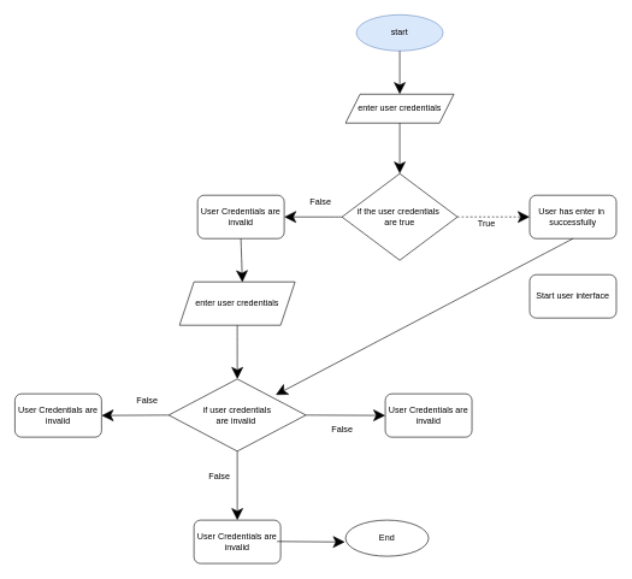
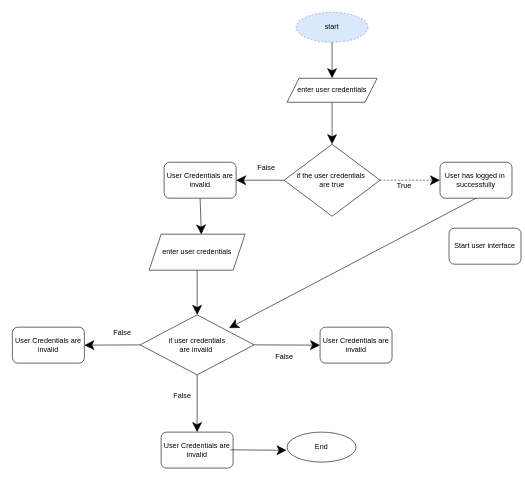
  <mxCell id="0" />
  <mxCell id="1" parent="0" />
- <mxCell id="2" value="start" style="ellipse;whiteSpace=wrap;html=1;hachureGap=4;fillColor=#dae8fc;strokeColor=#6c8ebf;" vertex="1" parent="1"><mxGeometry x="493" y="20" width="120" height="50" as="geometry" /></mxCell>
+ <mxCell id="2" value="start" style="ellipse;whiteSpace=wrap;html=1;hachureGap=4;fillColor=#dae8fc;strokeColor=#6c8ebf;dashed=1;" vertex="1" parent="1"><mxGeometry x="493" y="20" width="120" height="50" as="geometry" /></mxCell>
  <mxCell id="3" value="if the user credentials&amp;nbsp;&lt;br&gt;are true" style="rhombus;whiteSpace=wrap;html=1;hachureGap=4;" vertex="1" parent="1"><mxGeometry x="473" y="240" width="160" height="120" as="geometry" /></mxCell>
  <mxCell id="4" value="&lt;span style=&quot;&quot;&gt;enter user credentials&lt;/span&gt;" style="shape=parallelogram;perimeter=parallelogramPerimeter;whiteSpace=wrap;html=1;fixedSize=1;hachureGap=4;" vertex="1" parent="1"><mxGeometry x="478" y="130" width="150" height="40" as="geometry" /></mxCell>
  <mxCell id="5" value="True" style="text;html=1;align=center;verticalAlign=middle;resizable=0;points=[];autosize=1;strokeColor=none;fillColor=none;hachureGap=4;" vertex="1" parent="1"><mxGeometry x="653" y="300" width="40" height="20" as="geometry" /></mxCell>
  <mxCell id="6" value="" style="endArrow=classic;html=1;rounded=0;startSize=14;endSize=14;sourcePerimeterSpacing=8;targetPerimeterSpacing=8;curved=1;exitX=0.5;exitY=1;exitDx=0;exitDy=0;entryX=0.5;entryY=0;entryDx=0;entryDy=0;" edge="1" parent="1" source="4" target="3"><mxGeometry width="50" height="50" relative="1" as="geometry"><mxPoint x="333" y="260" as="sourcePoint" /><mxPoint x="558" y="270" as="targetPoint" /></mxGeometry></mxCell>
  <mxCell id="7" value="" style="endArrow=classic;html=1;rounded=0;startSize=14;endSize=14;sourcePerimeterSpacing=8;targetPerimeterSpacing=8;curved=1;exitX=1;exitY=0.5;exitDx=0;exitDy=0;entryX=0;entryY=0.5;entryDx=0;entryDy=0;dashed=1;" edge="1" parent="1" source="3" target="8"><mxGeometry width="50" height="50" relative="1" as="geometry"><mxPoint x="573" y="260" as="sourcePoint" /><mxPoint x="723" y="330" as="targetPoint" /></mxGeometry></mxCell>
- <mxCell id="8" value="User has enter in&amp;nbsp;&lt;br&gt;successfully" style="rounded=1;whiteSpace=wrap;html=1;hachureGap=4;" vertex="1" parent="1"><mxGeometry x="733" y="270" width="120" height="60" as="geometry" /></mxCell>
+ <mxCell id="8" value="User has logged in&amp;nbsp;&lt;br&gt;successfully" style="rounded=1;whiteSpace=wrap;html=1;hachureGap=4;" vertex="1" parent="1"><mxGeometry x="733" y="270" width="120" height="60" as="geometry" /></mxCell>
  <mxCell id="9" value="False" style="text;html=1;align=center;verticalAlign=middle;resizable=0;points=[];autosize=1;strokeColor=none;fillColor=none;hachureGap=4;" vertex="1" parent="1"><mxGeometry x="423" y="270" width="40" height="20" as="geometry" /></mxCell>
  <mxCell id="10" value="User Credentials are&lt;br&gt;invalid" style="rounded=1;whiteSpace=wrap;html=1;hachureGap=4;" vertex="1" parent="1"><mxGeometry x="273" y="270" width="120" height="60" as="geometry" /></mxCell>
  <mxCell id="11" value="" style="endArrow=classic;html=1;rounded=0;startSize=14;endSize=14;sourcePerimeterSpacing=8;targetPerimeterSpacing=8;curved=1;exitX=0;exitY=0.5;exitDx=0;exitDy=0;entryX=1;entryY=0.5;entryDx=0;entryDy=0;" edge="1" parent="1" source="3" target="10"><mxGeometry width="50" height="50" relative="1" as="geometry"><mxPoint x="413" y="250" as="sourcePoint" /><mxPoint x="463" y="200" as="targetPoint" /></mxGeometry></mxCell>
- <mxCell id="12" value="Start user interface" style="rounded=1;whiteSpace=wrap;html=1;hachureGap=4;" vertex="1" parent="1"><mxGeometry x="733" y="380" width="120" height="60" as="geometry" /></mxCell>
+ <mxCell id="12" value="Start user interface" style="rounded=1;whiteSpace=wrap;html=1;hachureGap=4;" vertex="1" parent="1"><mxGeometry x="748" y="380" width="120" height="60" as="geometry" /></mxCell>
  <mxCell id="13" value="" style="endArrow=classic;html=1;rounded=0;startSize=14;endSize=14;sourcePerimeterSpacing=8;targetPerimeterSpacing=8;curved=1;exitX=0.5;exitY=1;exitDx=0;exitDy=0;" edge="1" parent="1" source="8" target="16"><mxGeometry width="50" height="50" relative="1" as="geometry"><mxPoint x="1013" y="310" as="sourcePoint" /><mxPoint x="1063" y="260" as="targetPoint" /></mxGeometry></mxCell>
  <mxCell id="14" value="&lt;span style=&quot;&quot;&gt;enter user credentials&lt;/span&gt;" style="shape=parallelogram;perimeter=parallelogramPerimeter;whiteSpace=wrap;html=1;fixedSize=1;hachureGap=4;" vertex="1" parent="1"><mxGeometry x="248" y="390" width="160" height="60" as="geometry" /></mxCell>
  <mxCell id="15" value="" style="endArrow=classic;html=1;rounded=0;startSize=14;endSize=14;sourcePerimeterSpacing=8;targetPerimeterSpacing=8;curved=1;exitX=0.5;exitY=1;exitDx=0;exitDy=0;entryX=0.544;entryY=0.008;entryDx=0;entryDy=0;entryPerimeter=0;" edge="1" parent="1" source="10" target="14"><mxGeometry width="50" height="50" relative="1" as="geometry"><mxPoint x="753" y="310" as="sourcePoint" /><mxPoint x="313" y="400" as="targetPoint" /></mxGeometry></mxCell>
  <mxCell id="16" value="if user credentials &lt;br&gt;are&amp;nbsp;invalid&amp;nbsp;" style="rhombus;whiteSpace=wrap;html=1;hachureGap=4;" vertex="1" parent="1"><mxGeometry x="233" y="524.5" width="190" height="100" as="geometry" /></mxCell>
  <mxCell id="17" value="" style="endArrow=classic;html=1;rounded=0;startSize=14;endSize=14;sourcePerimeterSpacing=8;targetPerimeterSpacing=8;curved=1;exitX=0;exitY=0.5;exitDx=0;exitDy=0;entryX=1;entryY=0.5;entryDx=0;entryDy=0;" edge="1" parent="1" source="16" target="19"><mxGeometry width="50" height="50" relative="1" as="geometry"><mxPoint x="238" y="480" as="sourcePoint" /><mxPoint x="188" y="610" as="targetPoint" /></mxGeometry></mxCell>
  <mxCell id="18" value="False" style="text;html=1;align=center;verticalAlign=middle;resizable=0;points=[];autosize=1;strokeColor=none;fillColor=none;hachureGap=4;" vertex="1" parent="1"><mxGeometry x="183" y="545" width="40" height="20" as="geometry" /></mxCell>
  <mxCell id="19" value="&lt;span style=&quot;&quot;&gt;User Credentials are&lt;/span&gt;&lt;br style=&quot;&quot;&gt;&lt;span style=&quot;&quot;&gt;invalid&lt;/span&gt;" style="rounded=1;whiteSpace=wrap;html=1;hachureGap=4;" vertex="1" parent="1"><mxGeometry x="20" y="545" width="120" height="60" as="geometry" /></mxCell>
  <mxCell id="20" value="&lt;span style=&quot;&quot;&gt;User Credentials are&lt;/span&gt;&lt;br style=&quot;&quot;&gt;&lt;span style=&quot;&quot;&gt;invalid&lt;/span&gt;" style="rounded=1;whiteSpace=wrap;html=1;hachureGap=4;" vertex="1" parent="1"><mxGeometry x="533" y="545" width="120" height="60" as="geometry" /></mxCell>
  <mxCell id="21" value="False" style="text;html=1;align=center;verticalAlign=middle;resizable=0;points=[];autosize=1;strokeColor=none;fillColor=none;hachureGap=4;" vertex="1" parent="1"><mxGeometry x="453" y="585" width="40" height="20" as="geometry" /></mxCell>
  <mxCell id="22" value="" style="endArrow=classic;html=1;rounded=0;startSize=14;endSize=14;sourcePerimeterSpacing=8;targetPerimeterSpacing=8;curved=1;entryX=0;entryY=0.5;entryDx=0;entryDy=0;exitX=1;exitY=0.5;exitDx=0;exitDy=0;" edge="1" parent="1" source="16" target="20"><mxGeometry width="50" height="50" relative="1" as="geometry"><mxPoint x="188" y="580" as="sourcePoint" /><mxPoint x="238" y="530" as="targetPoint" /></mxGeometry></mxCell>
  <mxCell id="23" value="" style="endArrow=classic;html=1;rounded=0;startSize=14;endSize=14;sourcePerimeterSpacing=8;targetPerimeterSpacing=8;curved=1;exitX=0.5;exitY=1;exitDx=0;exitDy=0;entryX=0.5;entryY=0;entryDx=0;entryDy=0;" edge="1" parent="1" source="14" target="16"><mxGeometry width="50" height="50" relative="1" as="geometry"><mxPoint x="423" y="560" as="sourcePoint" /><mxPoint x="328" y="510" as="targetPoint" /></mxGeometry></mxCell>
  <mxCell id="24" value="End" style="ellipse;whiteSpace=wrap;html=1;hachureGap=4;" vertex="1" parent="1"><mxGeometry x="478" y="720" width="115" height="50" as="geometry" /></mxCell>
  <mxCell id="25" value="&lt;span style=&quot;&quot;&gt;User Credentials are&lt;/span&gt;&lt;br style=&quot;&quot;&gt;&lt;span style=&quot;&quot;&gt;invalid&lt;/span&gt;" style="rounded=1;whiteSpace=wrap;html=1;hachureGap=4;" vertex="1" parent="1"><mxGeometry x="268" y="720" width="120" height="60" as="geometry" /></mxCell>
  <mxCell id="26" value="" style="endArrow=classic;html=1;rounded=0;startSize=14;endSize=14;sourcePerimeterSpacing=8;targetPerimeterSpacing=8;curved=1;exitX=0.5;exitY=1;exitDx=0;exitDy=0;entryX=0.5;entryY=0;entryDx=0;entryDy=0;" edge="1" parent="1" source="16" target="25"><mxGeometry width="50" height="50" relative="1" as="geometry"><mxPoint x="423" y="670" as="sourcePoint" /><mxPoint x="473" y="620" as="targetPoint" /></mxGeometry></mxCell>
  <mxCell id="27" value="False" style="text;html=1;align=center;verticalAlign=middle;resizable=0;points=[];autosize=1;strokeColor=none;fillColor=none;hachureGap=4;" vertex="1" parent="1"><mxGeometry x="283" y="650" width="40" height="20" as="geometry" /></mxCell>
  <mxCell id="28" value="" style="endArrow=classic;html=1;rounded=0;startSize=14;endSize=14;sourcePerimeterSpacing=8;targetPerimeterSpacing=8;curved=1;exitX=0.5;exitY=1;exitDx=0;exitDy=0;exitPerimeter=0;" edge="1" parent="1" source="2"><mxGeometry width="50" height="50" relative="1" as="geometry"><mxPoint x="568" y="190" as="sourcePoint" /><mxPoint y="130" as="targetPoint" x="553" /></mxGeometry></mxCell>
  <mxCell id="29" value="" style="endArrow=classic;html=1;rounded=0;startSize=14;endSize=14;sourcePerimeterSpacing=8;targetPerimeterSpacing=8;curved=1;entryX=-0.008;entryY=0.606;entryDx=0;entryDy=0;exitX=1;exitY=0.5;exitDx=0;exitDy=0;entryPerimeter=0;" edge="1" parent="1" target="24"><mxGeometry width="50" height="50" relative="1" as="geometry"><mxPoint x="383" y="749.5" as="sourcePoint" /><mxPoint x="493" y="750" as="targetPoint" /></mxGeometry></mxCell>
